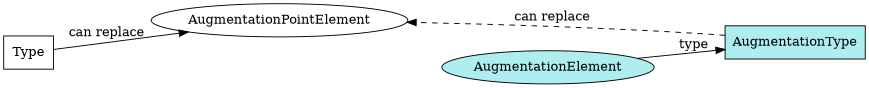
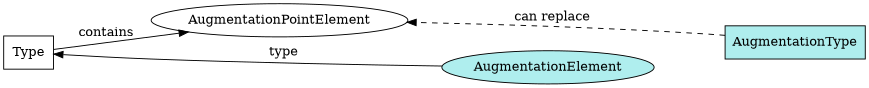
  digraph {
    rankdir=LR
    n1 [label=Type shape=rect]
    n2 [fillcolor=paleturquoise label=AugmentationElement style=filled]
    n3 [label=AugmentationPointElement]
    n4 [fillcolor=paleturquoise label=AugmentationType shape=rect style=filled]
    subgraph sub_1 {
      rank=source
      n1
    }
    subgraph sub_2 {
      rank=same
      n2
    }
-   n1 -> n3 [label="  can replace"]
-   n2 -> n4 [label="  type"]
+   n1 -> n3 [label="  contains"]
+   n2 -> n1 [label="  type"]
    n3 -> n2 [style=invis]
    n4 -> n3 [label="  can replace" style=dashed]
  }
